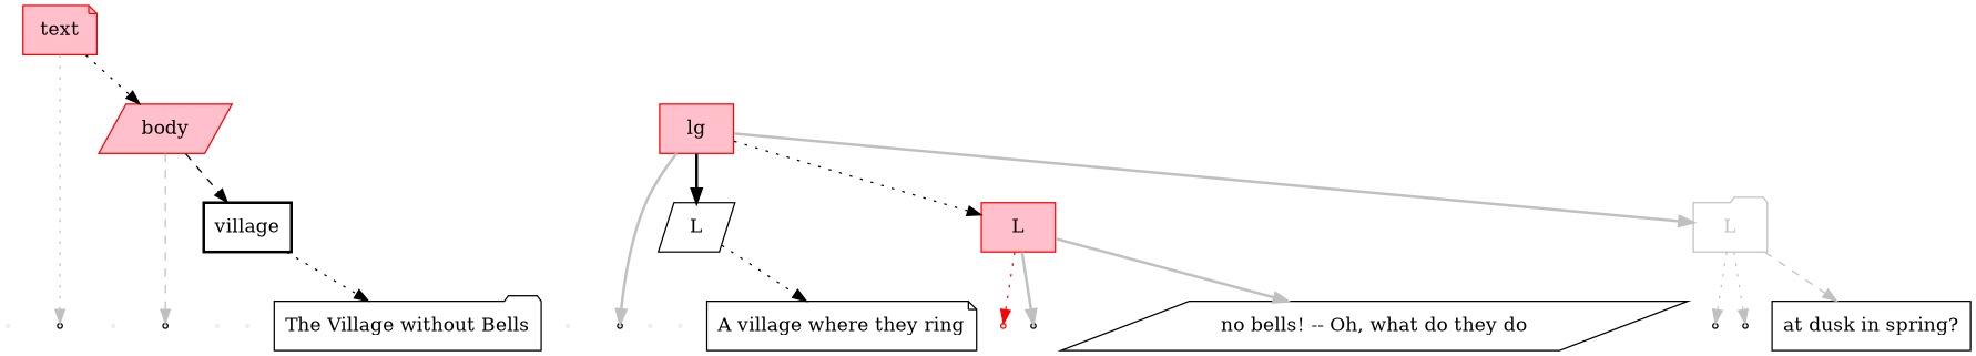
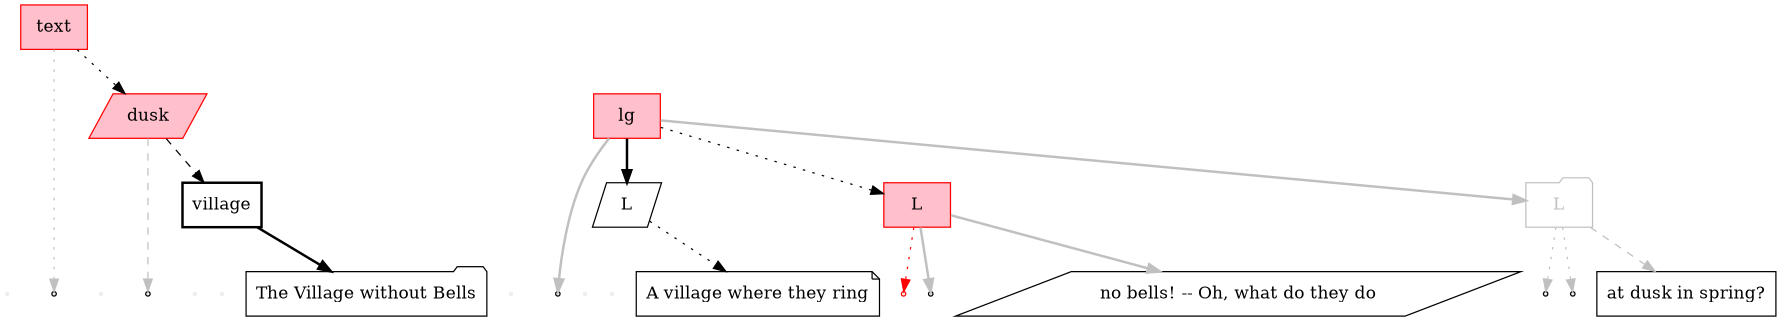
  digraph {
    node [color=black fillcolor="#EEEEEE" ordering=out shape=point style=filled]
    edge [color=gray style=invisible]
    n1 [color=transparent label="t\n(" style=invisible]
    n2 [color=transparent label="b\n("]
    n3 [color=transparent label="h\n("]
    n4 [color=transparent label="h\n)"]
    n5 [color=transparent label="lg\n("]
    n6 [color=transparent label="l\n("]
    n7 [color=transparent label="l\n)"]
    n8 [color=red label="l\n("]
    n9 [label="l\n)"]
    n10 [label="l\n("]
    n11 [label="l\n)"]
    n12 [label="lg\n)"]
    n13 [label="b\n)"]
    n14 [label="t\nend"]
    n15 [label="The Village without Bells" shape=folder style=solid]
    n16 [label="A village where they ring" shape=note style=solid]
    n17 [label="no bells! -- Oh, what do they do" shape=parallelogram style=solid]
    n18 [label="at dusk in spring?" shape=box style=solid]
-   text [color=red fillcolor=pink fontcolor=black shape=note]
-   body [color=red fillcolor=pink fontcolor=black shape=parallelogram]
+   text [color=red fillcolor=pink fontcolor=black shape=box]
+   body [color=red fillcolor=pink fontcolor=black shape=parallelogram label=dusk]
    n21 [fontcolor=black label=village shape=box style=bold fillcolor=""]
    lg [color=red fillcolor=pink fontcolor=black shape=box]
    n23 [fontcolor=black label=L shape=parallelogram fillcolor="" style=""]
    n24 [color=red fillcolor=pink fontcolor=black label=L shape=box]
    n25 [color=gray fontcolor=gray label=L shape=folder fillcolor="" style=""]
    subgraph sub_1 {
      rank=same
      n1
      n2
      n3
      n4
      n5
      n6
      n7
      n8
      n9
      n10
      n11
      n12
      n13
      n14
      n15
      n16
      n17
      n18
    }
    text -> n1 [arrowhead=none color=red]
    text -> n14 [style=dotted]
    text -> body [color=black style=dotted]
    body -> n2 [arrowhead=none color=red]
    body -> n13 [style=dashed]
    body -> n21 [color=black style=dashed]
    n21 -> n3 [arrowhead=none color=red]
    n21 -> n4 [arrowhead=none color=red]
-   n21 -> n15 [color=black style=dotted]
+   n21 -> n15 [color=black style=bold]
    lg -> n5 [arrowhead=none color=red]
    lg -> n12 [style=bold]
    lg -> n23 [color=black style=bold]
    lg -> n24 [color=black style=dotted]
    lg -> n25 [style=bold]
    n23 -> n6 [arrowhead=none color=red]
    n23 -> n7 [arrowhead=none color=red]
    n23 -> n16 [color=black style=dotted]
    n24 -> n8 [color=red style=dotted]
    n24 -> n9 [style=bold]
    n24 -> n17 [style=bold]
    n25 -> n10 [style=dotted]
    n25 -> n11 [style=dotted]
    n25 -> n18 [style=dashed]
  }
